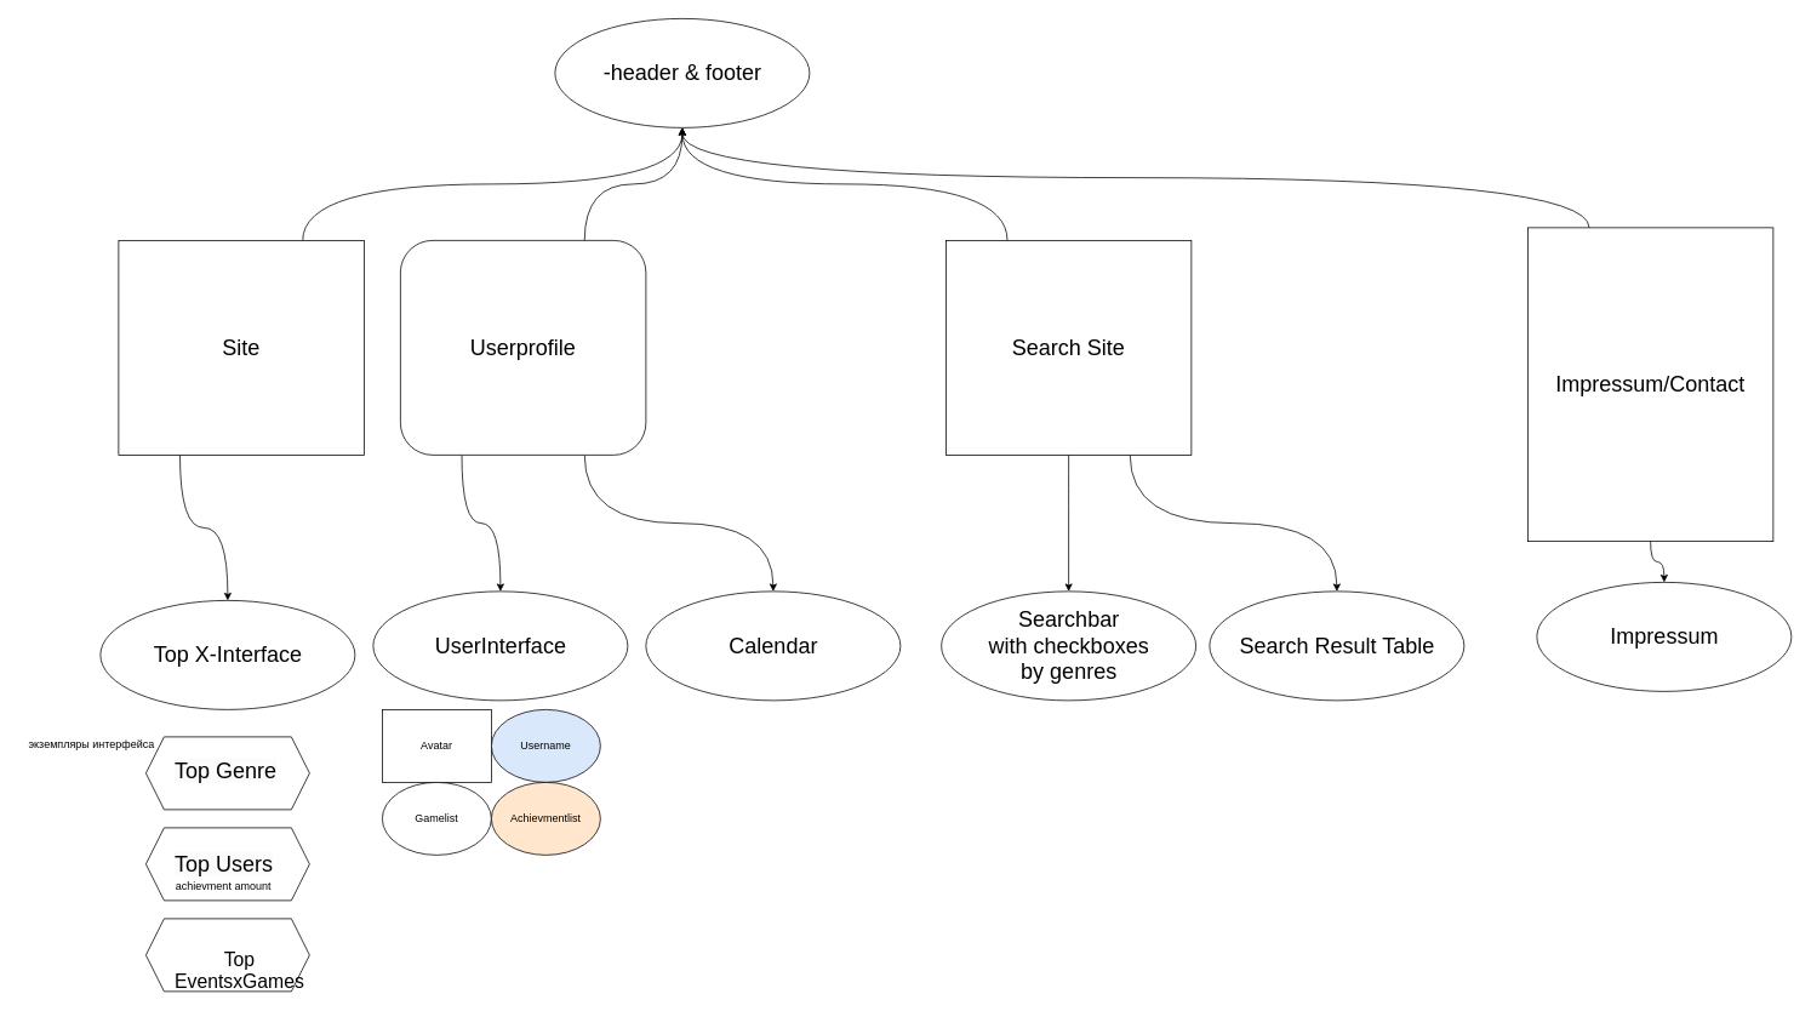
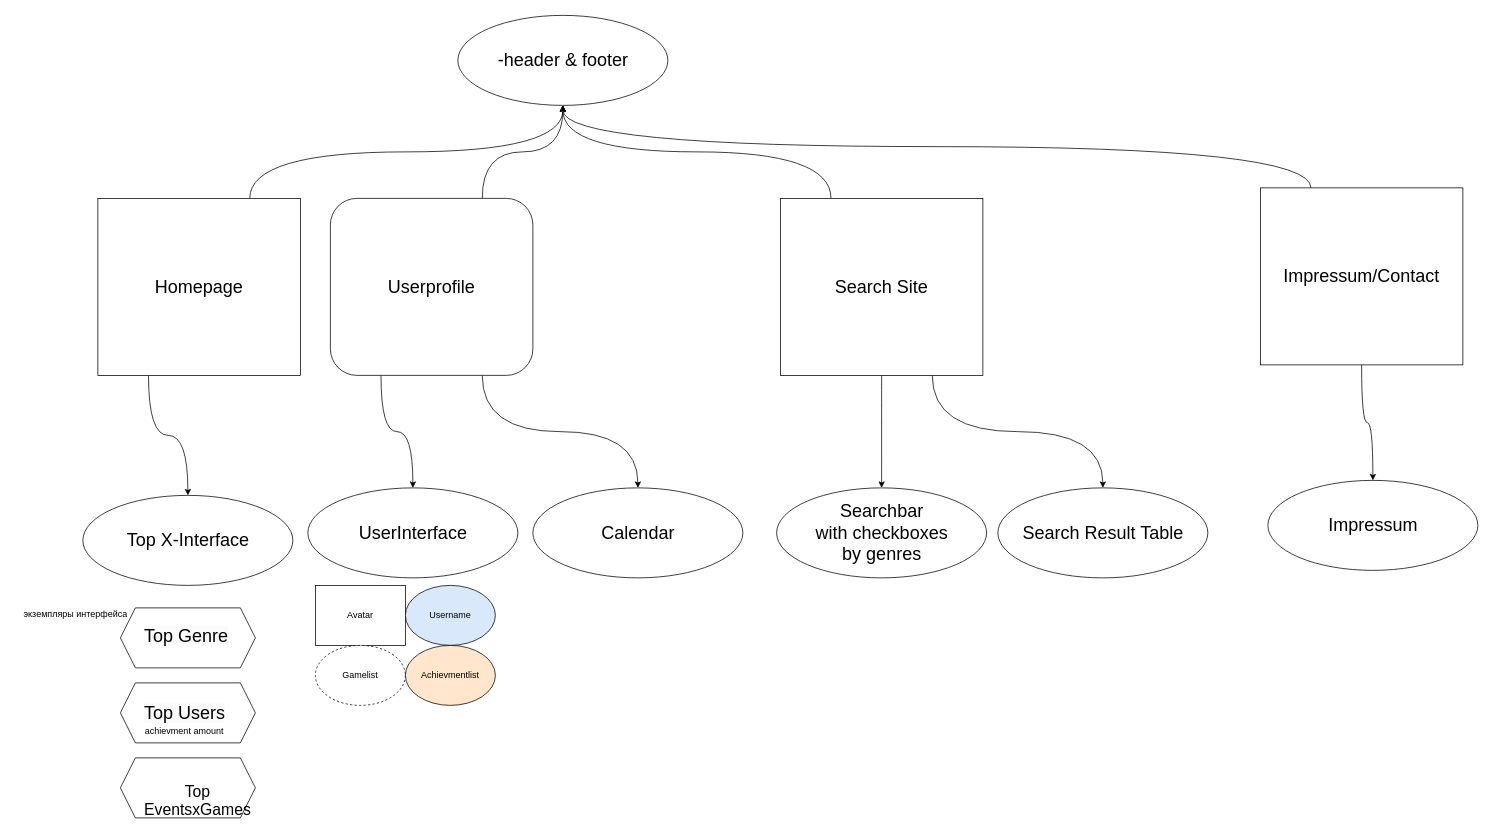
  <mxCell id="0" />
  <mxCell id="1" parent="0" />
  <mxCell id="2" style="edgeStyle=orthogonalEdgeStyle;rounded=0;orthogonalLoop=1;jettySize=auto;html=1;exitX=0.25;exitY=1;exitDx=0;exitDy=0;entryX=0.5;entryY=0;entryDx=0;entryDy=0;curved=1;" edge="1" parent="1" source="4" target="20"><mxGeometry relative="1" as="geometry" /></mxCell>
  <mxCell id="3" style="edgeStyle=orthogonalEdgeStyle;rounded=0;orthogonalLoop=1;jettySize=auto;html=1;exitX=0.75;exitY=0;exitDx=0;exitDy=0;curved=1;" edge="1" parent="1" source="4" target="17"><mxGeometry relative="1" as="geometry" /></mxCell>
- <mxCell id="4" value="Site" style="rounded=0;whiteSpace=wrap;html=1;fontSize=24;" vertex="1" parent="1"><mxGeometry x="130" y="264" width="270" height="236" as="geometry" /></mxCell>
+ <mxCell id="4" value="Homepage" style="rounded=0;whiteSpace=wrap;html=1;fontSize=24;" vertex="1" parent="1"><mxGeometry x="130" y="264" width="270" height="236" as="geometry" /></mxCell>
  <mxCell id="5" style="edgeStyle=orthogonalEdgeStyle;rounded=0;orthogonalLoop=1;jettySize=auto;html=1;exitX=0.75;exitY=0;exitDx=0;exitDy=0;entryX=0.5;entryY=1;entryDx=0;entryDy=0;curved=1;" edge="1" parent="1" source="8" target="17"><mxGeometry relative="1" as="geometry" /></mxCell>
  <mxCell id="6" style="edgeStyle=orthogonalEdgeStyle;rounded=0;orthogonalLoop=1;jettySize=auto;html=1;exitX=0.25;exitY=1;exitDx=0;exitDy=0;curved=1;" edge="1" parent="1" source="8" target="32"><mxGeometry relative="1" as="geometry" /></mxCell>
  <mxCell id="7" style="edgeStyle=orthogonalEdgeStyle;rounded=0;orthogonalLoop=1;jettySize=auto;html=1;exitX=0.75;exitY=1;exitDx=0;exitDy=0;curved=1;entryX=0.5;entryY=0;entryDx=0;entryDy=0;" edge="1" parent="1" source="8" target="40"><mxGeometry relative="1" as="geometry"><mxPoint x="650" y="550" as="targetPoint" /></mxGeometry></mxCell>
  <mxCell id="8" value="Userprofile" style="whiteSpace=wrap;html=1;fontSize=24;rounded=1;" vertex="1" parent="1"><mxGeometry x="440" y="264" width="270" height="236" as="geometry" /></mxCell>
  <mxCell id="9" style="edgeStyle=orthogonalEdgeStyle;rounded=0;orthogonalLoop=1;jettySize=auto;html=1;exitX=0.25;exitY=0;exitDx=0;exitDy=0;curved=1;entryX=0.5;entryY=1;entryDx=0;entryDy=0;" edge="1" parent="1" source="12" target="17"><mxGeometry relative="1" as="geometry"><mxPoint x="670" y="130" as="targetPoint" /></mxGeometry></mxCell>
  <mxCell id="10" style="edgeStyle=orthogonalEdgeStyle;rounded=0;orthogonalLoop=1;jettySize=auto;html=1;exitX=0.5;exitY=1;exitDx=0;exitDy=0;curved=1;" edge="1" parent="1" source="12" target="43"><mxGeometry relative="1" as="geometry" /></mxCell>
  <mxCell id="11" style="edgeStyle=orthogonalEdgeStyle;rounded=0;orthogonalLoop=1;jettySize=auto;html=1;exitX=0.75;exitY=1;exitDx=0;exitDy=0;curved=1;" edge="1" parent="1" source="12" target="46"><mxGeometry relative="1" as="geometry" /></mxCell>
  <mxCell id="12" value="Search Site" style="rounded=0;whiteSpace=wrap;html=1;fontSize=24;" vertex="1" parent="1"><mxGeometry x="1040" y="264" width="270" height="236" as="geometry" /></mxCell>
  <mxCell id="13" style="edgeStyle=orthogonalEdgeStyle;rounded=0;orthogonalLoop=1;jettySize=auto;html=1;exitX=0.25;exitY=0;exitDx=0;exitDy=0;entryX=0.5;entryY=1;entryDx=0;entryDy=0;curved=1;" edge="1" parent="1" source="15" target="17"><mxGeometry relative="1" as="geometry" /></mxCell>
  <mxCell id="14" style="edgeStyle=orthogonalEdgeStyle;rounded=0;orthogonalLoop=1;jettySize=auto;html=1;exitX=0.5;exitY=1;exitDx=0;exitDy=0;entryX=0.5;entryY=0;entryDx=0;entryDy=0;curved=1;" edge="1" parent="1" source="15" target="49"><mxGeometry relative="1" as="geometry" /></mxCell>
- <mxCell id="15" value="Impressum/Contact" style="rounded=0;whiteSpace=wrap;html=1;fontSize=24;" vertex="1" parent="1"><mxGeometry x="1680" y="250" width="270" height="345" as="geometry" /></mxCell>
+ <mxCell id="15" value="Impressum/Contact" style="rounded=0;whiteSpace=wrap;html=1;fontSize=24;" vertex="1" parent="1"><mxGeometry x="1680" y="250" width="270" height="236" as="geometry" /></mxCell>
  <mxCell id="16" value="" style="group" vertex="1" connectable="0" parent="1"><mxGeometry x="610" y="20" width="280" height="120" as="geometry" /></mxCell>
  <mxCell id="17" value="" style="ellipse;whiteSpace=wrap;html=1;movable=1;resizable=1;rotatable=1;deletable=1;editable=1;locked=0;connectable=1;" vertex="1" parent="16"><mxGeometry width="280" height="120" as="geometry" /></mxCell>
  <mxCell id="18" value="-header &amp;amp; footer" style="text;html=1;align=center;verticalAlign=middle;resizable=1;points=[];autosize=1;strokeColor=none;fillColor=none;fontSize=24;movable=1;rotatable=1;deletable=1;editable=1;locked=0;connectable=1;" vertex="1" parent="16"><mxGeometry x="40" y="40" width="200" height="40" as="geometry" /></mxCell>
  <mxCell id="19" value="" style="group" vertex="1" connectable="0" parent="1"><mxGeometry x="110" y="660" width="280" height="120" as="geometry" /></mxCell>
  <mxCell id="20" value="" style="ellipse;whiteSpace=wrap;html=1;movable=1;resizable=1;rotatable=1;deletable=1;editable=1;locked=0;connectable=1;" vertex="1" parent="19"><mxGeometry width="280" height="120" as="geometry" /></mxCell>
  <mxCell id="21" value="Top X-Interface" style="text;html=1;align=center;verticalAlign=middle;resizable=1;points=[];autosize=1;strokeColor=none;fillColor=none;fontSize=24;movable=1;rotatable=1;deletable=1;editable=1;locked=0;connectable=1;" vertex="1" parent="19"><mxGeometry x="45" y="40" width="190" height="40" as="geometry" /></mxCell>
  <mxCell id="22" value="" style="group" vertex="1" connectable="0" parent="1"><mxGeometry x="160" y="810" width="180" height="80" as="geometry" /></mxCell>
  <mxCell id="23" value="" style="shape=hexagon;perimeter=hexagonPerimeter2;whiteSpace=wrap;html=1;fixedSize=1;" vertex="1" parent="22"><mxGeometry width="180" height="80" as="geometry" /></mxCell>
  <mxCell id="24" value="&lt;span style=&quot;color: rgb(0, 0, 0); font-family: Helvetica; font-size: 24px; font-style: normal; font-variant-ligatures: normal; font-variant-caps: normal; font-weight: 400; letter-spacing: normal; orphans: 2; text-align: center; text-indent: 0px; text-transform: none; widows: 2; word-spacing: 0px; -webkit-text-stroke-width: 0px; background-color: rgb(251, 251, 251); text-decoration-thickness: initial; text-decoration-style: initial; text-decoration-color: initial; float: none; display: inline !important;&quot;&gt;Top Genre&lt;/span&gt;" style="text;whiteSpace=wrap;html=1;" vertex="1" parent="22"><mxGeometry x="30" y="17" width="120" height="50" as="geometry" /></mxCell>
  <mxCell id="25" value="" style="group" vertex="1" connectable="0" parent="1"><mxGeometry x="160" y="910" width="180" height="80" as="geometry" /></mxCell>
  <mxCell id="26" value="" style="shape=hexagon;perimeter=hexagonPerimeter2;whiteSpace=wrap;html=1;fixedSize=1;" vertex="1" parent="25"><mxGeometry width="180" height="80" as="geometry" /></mxCell>
  <mxCell id="27" value="&lt;span style=&quot;color: rgb(0, 0, 0); font-family: Helvetica; font-size: 24px; font-style: normal; font-variant-ligatures: normal; font-variant-caps: normal; font-weight: 400; letter-spacing: normal; orphans: 2; text-align: center; text-indent: 0px; text-transform: none; widows: 2; word-spacing: 0px; -webkit-text-stroke-width: 0px; background-color: rgb(251, 251, 251); text-decoration-thickness: initial; text-decoration-style: initial; text-decoration-color: initial; float: none; display: inline !important;&quot;&gt;Top Users&lt;br&gt;&lt;br&gt;&lt;/span&gt;" style="text;whiteSpace=wrap;html=1;" vertex="1" parent="25"><mxGeometry x="30" y="20" width="120" height="50" as="geometry" /></mxCell>
  <mxCell id="28" value="achievment amount" style="text;html=1;align=center;verticalAlign=middle;resizable=0;points=[];autosize=1;strokeColor=none;fillColor=none;" vertex="1" parent="25"><mxGeometry x="20" y="50" width="130" height="30" as="geometry" /></mxCell>
  <mxCell id="29" value="" style="shape=hexagon;perimeter=hexagonPerimeter2;whiteSpace=wrap;html=1;fixedSize=1;container=0;" vertex="1" parent="1"><mxGeometry x="160" y="1010" width="180" height="80" as="geometry" /></mxCell>
  <mxCell id="30" value="&lt;div style=&quot;text-align: center;&quot;&gt;&lt;span style=&quot;background-color: initial;&quot;&gt;&lt;font style=&quot;font-size: 21px;&quot;&gt;Top EventsхGames&lt;/font&gt;&lt;/span&gt;&lt;/div&gt;" style="text;whiteSpace=wrap;html=1;container=0;" vertex="1" parent="1"><mxGeometry x="190" y="1035" width="140" height="50" as="geometry" /></mxCell>
  <mxCell id="31" value="" style="group" vertex="1" connectable="0" parent="1"><mxGeometry x="410" y="650" width="280" height="120" as="geometry" /></mxCell>
  <mxCell id="32" value="" style="ellipse;whiteSpace=wrap;html=1;movable=1;resizable=1;rotatable=1;deletable=1;editable=1;locked=0;connectable=1;" vertex="1" parent="31"><mxGeometry width="280" height="120" as="geometry" /></mxCell>
  <mxCell id="33" value="UserInterface" style="text;html=1;align=center;verticalAlign=middle;resizable=1;points=[];autosize=1;strokeColor=none;fillColor=none;fontSize=24;movable=1;rotatable=1;deletable=1;editable=1;locked=0;connectable=1;" vertex="1" parent="31"><mxGeometry x="55" y="40" width="170" height="40" as="geometry" /></mxCell>
  <mxCell id="34" value="Avatar" style="whiteSpace=wrap;html=1;rounded=0;" vertex="1" parent="1"><mxGeometry x="420" y="780" width="120" height="80" as="geometry" /></mxCell>
  <mxCell id="35" value="&lt;br&gt;экземпляры интерфейса" style="text;html=1;align=center;verticalAlign=middle;resizable=0;points=[];autosize=1;strokeColor=none;fillColor=none;" vertex="1" parent="1"><mxGeometry x="20" y="790" width="160" height="40" as="geometry" /></mxCell>
  <mxCell id="36" value="Username" style="ellipse;whiteSpace=wrap;html=1;fillColor=#dae8fc;" vertex="1" parent="1"><mxGeometry x="540" y="780" width="120" height="80" as="geometry" /></mxCell>
- <mxCell id="37" value="Gamelist" style="ellipse;whiteSpace=wrap;html=1;" vertex="1" parent="1"><mxGeometry x="420" y="860" width="120" height="80" as="geometry" /></mxCell>
+ <mxCell id="37" value="Gamelist" style="ellipse;whiteSpace=wrap;html=1;dashed=1;" vertex="1" parent="1"><mxGeometry x="420" y="860" width="120" height="80" as="geometry" /></mxCell>
  <mxCell id="38" value="Achievmentlist" style="ellipse;whiteSpace=wrap;html=1;fillColor=#ffe6cc;" vertex="1" parent="1"><mxGeometry x="540" y="860" width="120" height="80" as="geometry" /></mxCell>
  <mxCell id="39" value="" style="group" vertex="1" connectable="0" parent="1"><mxGeometry x="710" y="650" width="280" height="120" as="geometry" /></mxCell>
  <mxCell id="40" value="" style="ellipse;whiteSpace=wrap;html=1;movable=1;resizable=1;rotatable=1;deletable=1;editable=1;locked=0;connectable=1;" vertex="1" parent="39"><mxGeometry width="280" height="120" as="geometry" /></mxCell>
  <mxCell id="41" value="Calendar" style="text;html=1;align=center;verticalAlign=middle;resizable=1;points=[];autosize=1;strokeColor=none;fillColor=none;fontSize=24;movable=1;rotatable=1;deletable=1;editable=1;locked=0;connectable=1;" vertex="1" parent="39"><mxGeometry x="80" y="40" width="120" height="40" as="geometry" /></mxCell>
  <mxCell id="42" value="" style="group" vertex="1" connectable="0" parent="1"><mxGeometry x="1035" y="650" width="280" height="120" as="geometry" /></mxCell>
  <mxCell id="43" value="" style="ellipse;whiteSpace=wrap;html=1;movable=1;resizable=1;rotatable=1;deletable=1;editable=1;locked=0;connectable=1;" vertex="1" parent="42"><mxGeometry width="280" height="120" as="geometry" /></mxCell>
  <mxCell id="44" value="Searchbar&lt;br&gt;with checkboxes&lt;br&gt;by genres" style="text;html=1;align=center;verticalAlign=middle;resizable=1;points=[];autosize=1;strokeColor=none;fillColor=none;fontSize=24;movable=1;rotatable=1;deletable=1;editable=1;locked=0;connectable=1;" vertex="1" parent="42"><mxGeometry x="40" y="52.687" width="200" height="14.634" as="geometry" /></mxCell>
  <mxCell id="45" value="" style="group" vertex="1" connectable="0" parent="1"><mxGeometry x="1330" y="650" width="280" height="120" as="geometry" /></mxCell>
  <mxCell id="46" value="" style="ellipse;whiteSpace=wrap;html=1;movable=1;resizable=1;rotatable=1;deletable=1;editable=1;locked=0;connectable=1;" vertex="1" parent="45"><mxGeometry width="280" height="120" as="geometry" /></mxCell>
  <mxCell id="47" value="Search Result Table" style="text;html=1;align=center;verticalAlign=middle;resizable=1;points=[];autosize=1;strokeColor=none;fillColor=none;fontSize=24;movable=1;rotatable=1;deletable=1;editable=1;locked=0;connectable=1;" vertex="1" parent="45"><mxGeometry x="20" y="39.687" width="240" height="40" as="geometry" /></mxCell>
  <mxCell id="48" value="" style="group" vertex="1" connectable="0" parent="1"><mxGeometry x="1690" y="640" width="280" height="120" as="geometry" /></mxCell>
  <mxCell id="49" value="" style="ellipse;whiteSpace=wrap;html=1;movable=1;resizable=1;rotatable=1;deletable=1;editable=1;locked=0;connectable=1;" vertex="1" parent="48"><mxGeometry width="280" height="120" as="geometry" /></mxCell>
  <mxCell id="50" value="Impressum" style="text;html=1;align=center;verticalAlign=middle;resizable=1;points=[];autosize=1;strokeColor=none;fillColor=none;fontSize=24;movable=1;rotatable=1;deletable=1;editable=1;locked=0;connectable=1;" vertex="1" parent="48"><mxGeometry x="70" y="39.687" width="140" height="40" as="geometry" /></mxCell>
